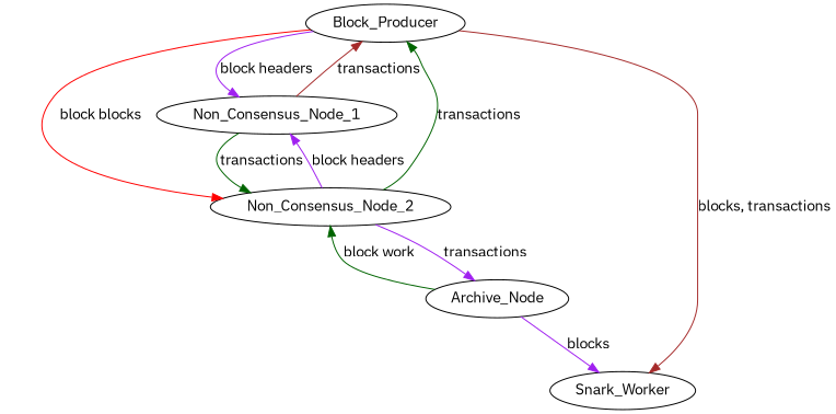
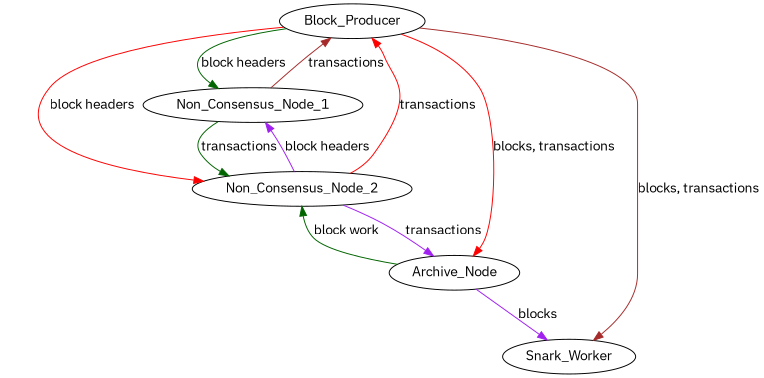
  digraph {
    fontname="IBM Plex Sans"
    node [fontname="IBM Plex Sans"]
    edge [color=darkgreen fontname="IBM Plex Sans"]
    Block_Producer
    Non_Consensus_Node_1
    Non_Consensus_Node_2
    Snark_Worker
    Archive_Node
-   Block_Producer -> Non_Consensus_Node_1 [color=purple label="block headers"]
-   Block_Producer -> Non_Consensus_Node_2 [color=red label="block blocks"]
+   Block_Producer -> Non_Consensus_Node_1 [label="block headers"]
+   Block_Producer -> Non_Consensus_Node_2 [color=red label="block headers"]
    Block_Producer -> Snark_Worker [color=brown label="blocks, transactions"]
+   Block_Producer -> Archive_Node [color=red label="blocks, transactions"]
    Non_Consensus_Node_1 -> Block_Producer [color=brown label=transactions]
    Non_Consensus_Node_1 -> Non_Consensus_Node_2 [label=transactions]
-   Non_Consensus_Node_2 -> Block_Producer [label=transactions]
+   Non_Consensus_Node_2 -> Block_Producer [color=red label=transactions]
    Non_Consensus_Node_2 -> Non_Consensus_Node_1 [color=purple label="block headers"]
    Non_Consensus_Node_2 -> Archive_Node [color=purple label=transactions]
    Archive_Node -> Non_Consensus_Node_2 [label="block work"]
    Archive_Node -> Snark_Worker [color=purple label=blocks]
  }
